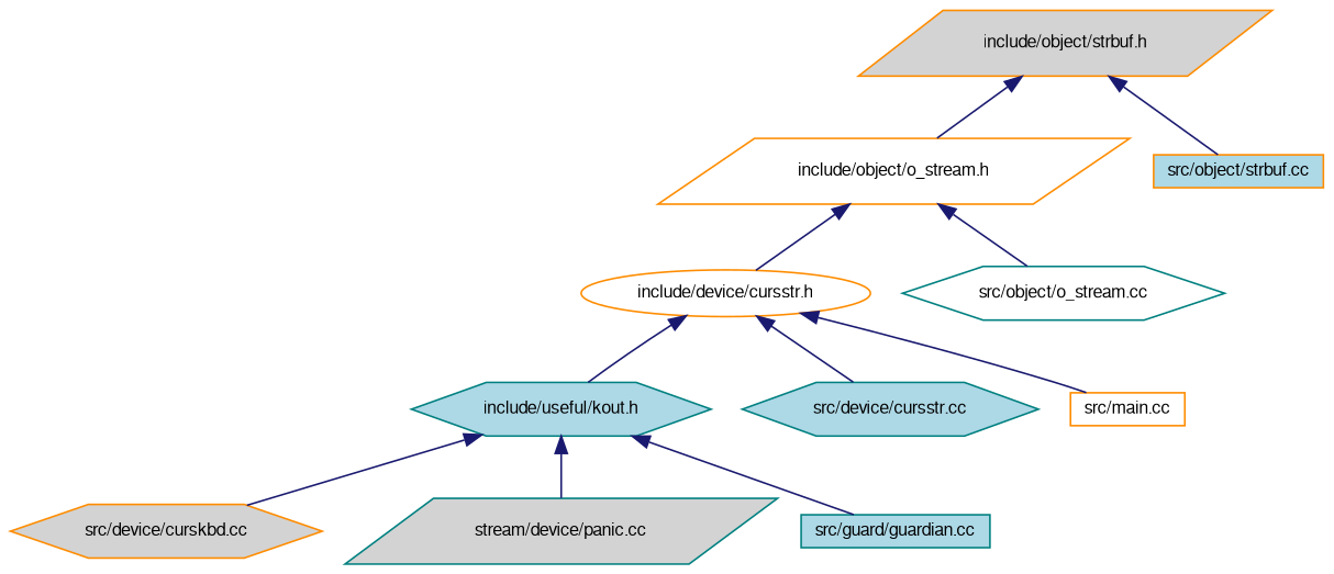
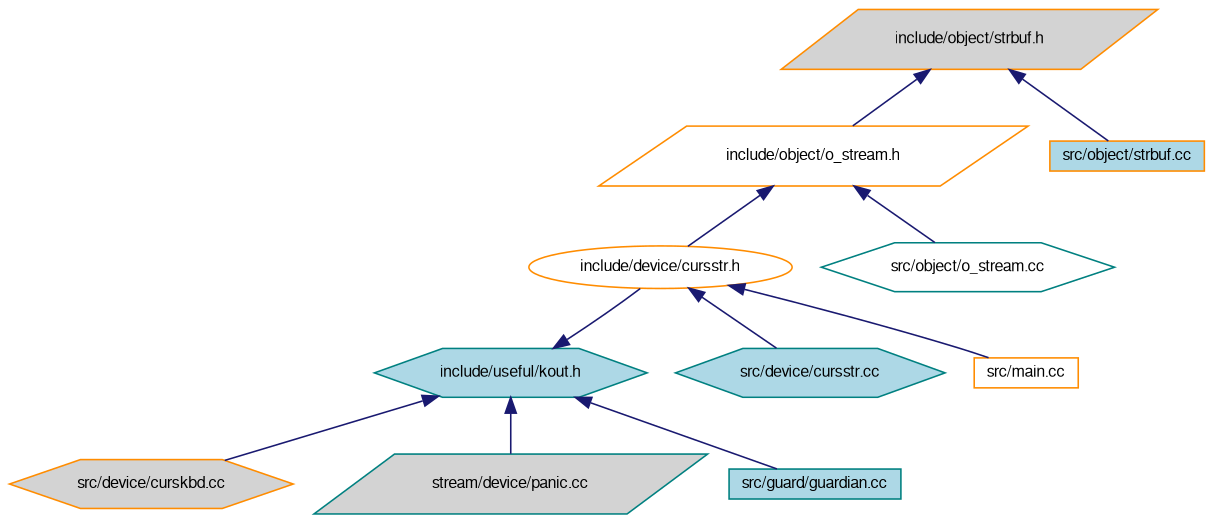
  digraph {
    node [color=darkorange fillcolor=white fontname=FreeSans fontsize=10 shape=hexagon style=filled]
    edge [color=midnightblue dir=back fontname=FreeSans fontsize=10 labelfontname=FreeSans labelfontsize=10 style=solid]
    n1 [fillcolor=lightgrey fontcolor=black height=0.2 label="include/object/strbuf.h" shape=parallelogram width=0.4]
    n2 [height=0.2 label="include/object/o_stream.h" shape=parallelogram width=0.4]
    n3 [fillcolor=lightblue height=0.2 label="src/object/strbuf.cc" shape=box width=0.4]
    n4 [height=0.2 label="include/device/cursstr.h" shape=ellipse width=0.4]
    n5 [color=teal height=0.2 label="src/object/o_stream.cc" width=0.4]
    n6 [color=teal fillcolor=lightblue height=0.2 label="include/useful/kout.h" width=0.4]
    n7 [color=teal fillcolor=lightblue height=0.2 label="src/device/cursstr.cc" width=0.4]
    n8 [height=0.2 label="src/main.cc" shape=box width=0.4]
    n9 [fillcolor=lightgrey height=0.2 label="src/device/curskbd.cc" width=0.4]
    n10 [color=teal fillcolor=lightgrey height=0.2 label="stream/device/panic.cc" shape=parallelogram width=0.4]
    n11 [color=teal fillcolor=lightblue height=0.2 label="src/guard/guardian.cc" shape=box width=0.4]
    n1 -> n2
    n1 -> n3
    n2 -> n4
    n2 -> n5
-   n4 -> n6
+   n6 -> n4
    n4 -> n7
    n4 -> n8
    n6 -> n9
    n6 -> n10
    n6 -> n11
  }
